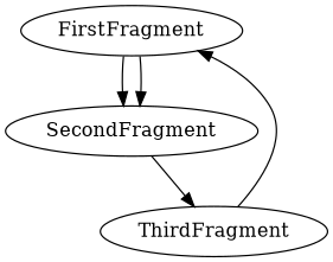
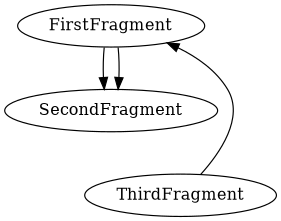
  digraph {
    FirstFragment
    SecondFragment
    ThirdFragment
    FirstFragment -> SecondFragment
    FirstFragment -> SecondFragment
-   SecondFragment -> ThirdFragment
    ThirdFragment -> FirstFragment
  }
